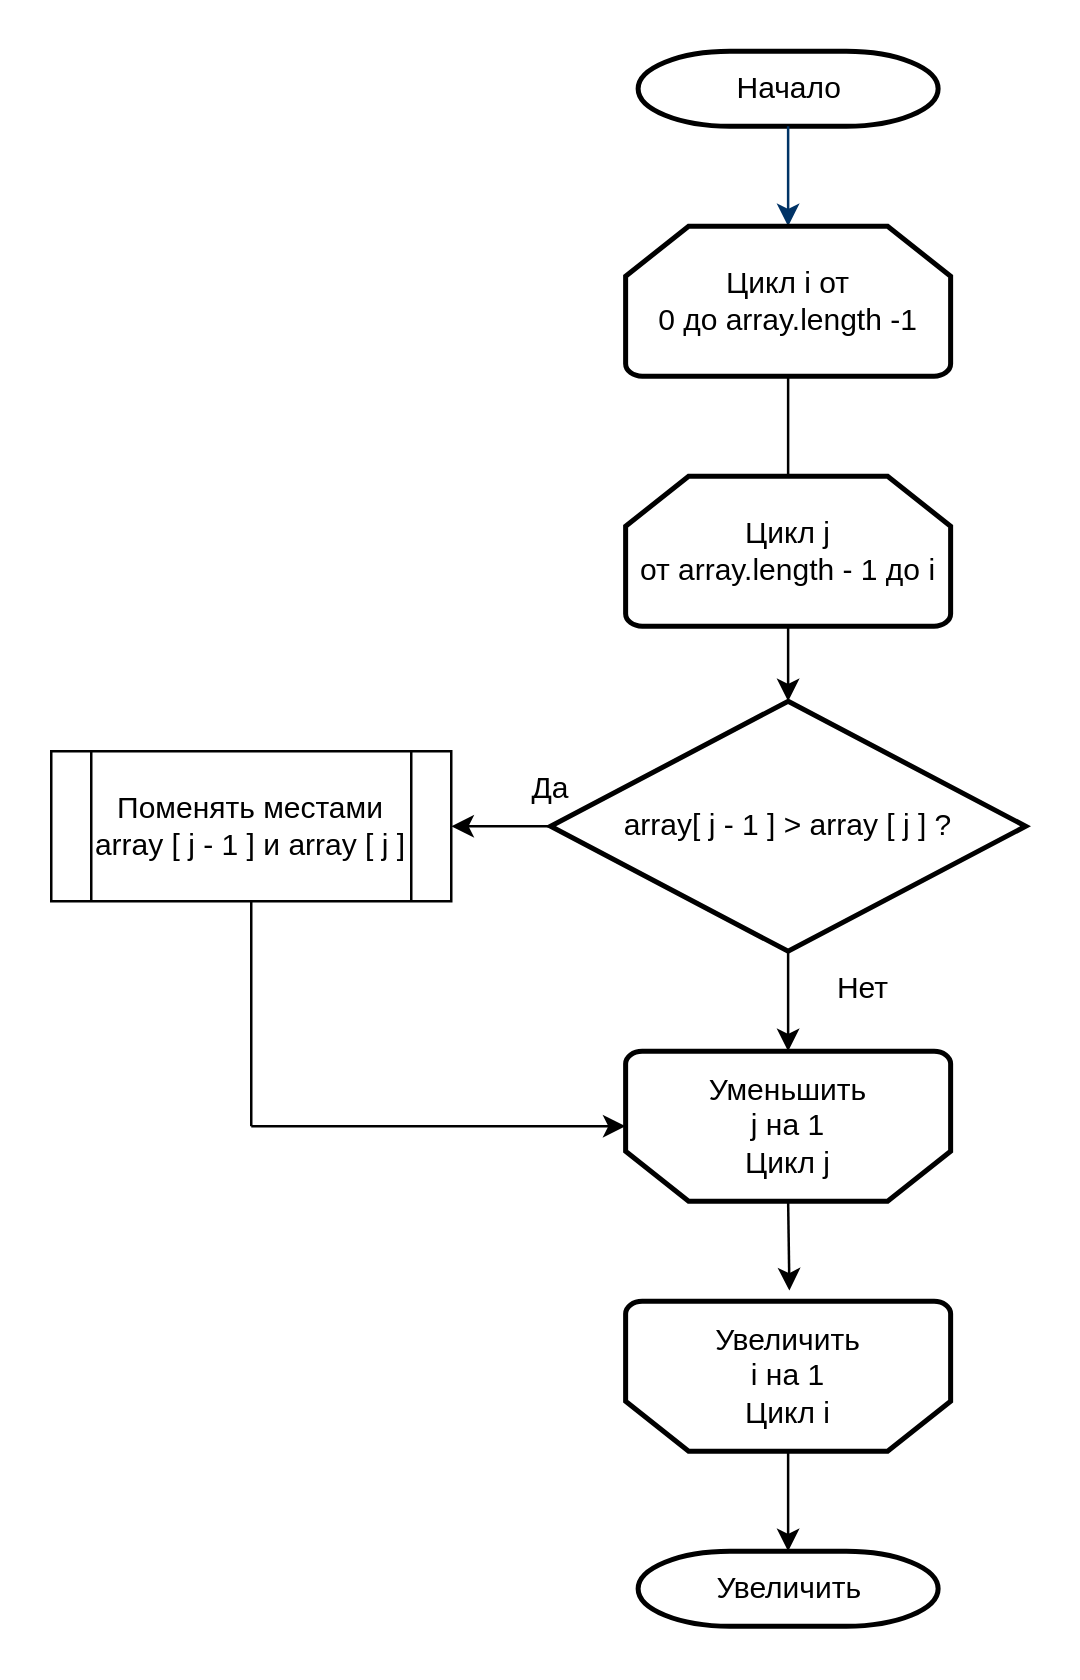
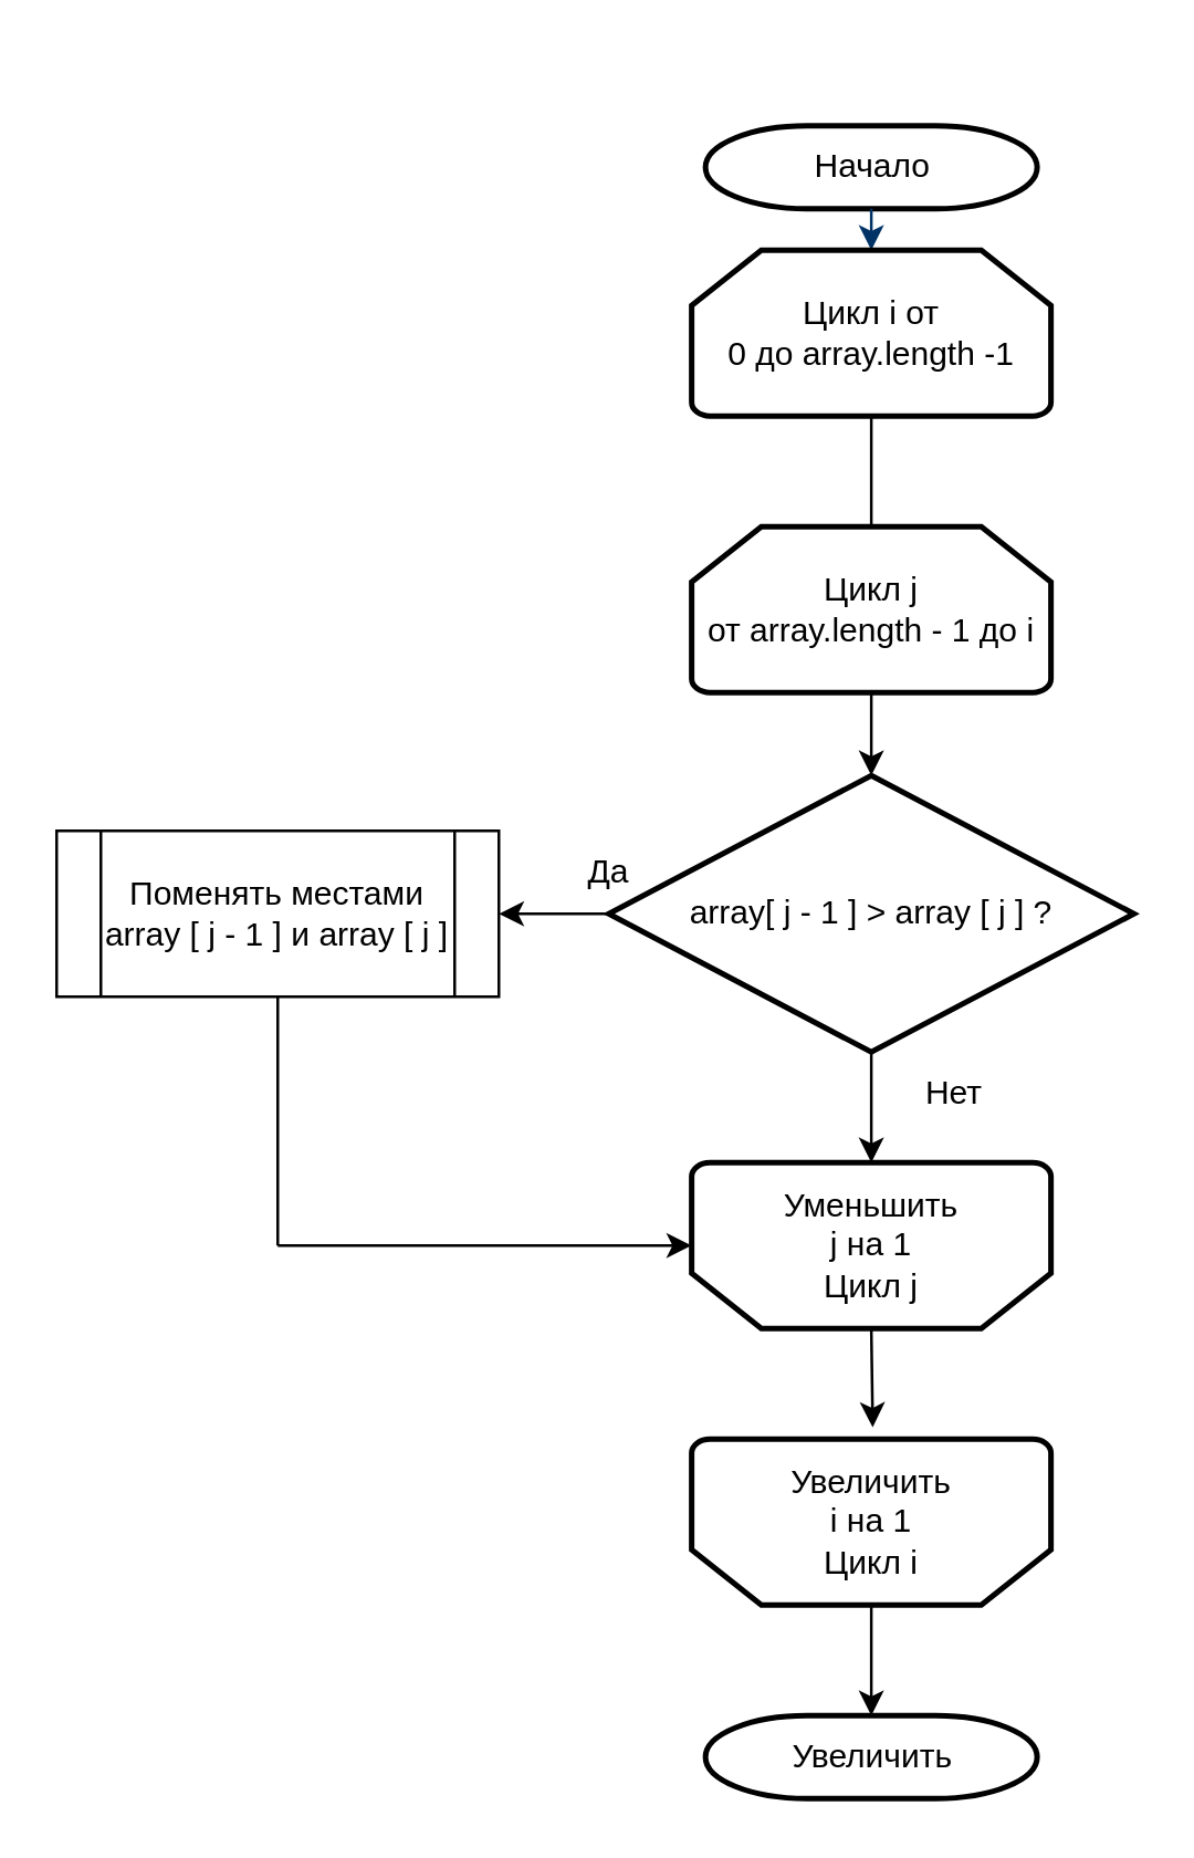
  <mxCell id="0" />
  <mxCell id="1" parent="0" />
- <mxCell id="2" value="Начало" style="shape=mxgraph.flowchart.terminator;strokeWidth=2;gradientColor=none;gradientDirection=north;fontStyle=0;html=1;" parent="1" vertex="1"><mxGeometry x="254.75" y="20" width="120" height="30" as="geometry" /></mxCell>
+ <mxCell id="2" value="Начало" style="shape=mxgraph.flowchart.terminator;strokeWidth=2;gradientColor=none;gradientDirection=north;fontStyle=0;html=1;" parent="1" vertex="1"><mxGeometry x="254.75" y="45" width="120" height="30" as="geometry" /></mxCell>
  <mxCell id="3" style="fontStyle=1;strokeColor=#003366;strokeWidth=1;html=1;" parent="1" source="2" edge="1"><mxGeometry relative="1" as="geometry"><mxPoint x="314.75" y="90" as="targetPoint" /></mxGeometry></mxCell>
  <mxCell id="4" value="Цикл i от&lt;br&gt;0 до array.length -1" style="strokeWidth=2;html=1;shape=mxgraph.flowchart.loop_limit;whiteSpace=wrap;" vertex="1" parent="1"><mxGeometry x="249.75" y="90" width="130" height="60" as="geometry" /></mxCell>
  <mxCell id="5" value="Цикл j&lt;br&gt;от array.length - 1 до i" style="strokeWidth=2;html=1;shape=mxgraph.flowchart.loop_limit;whiteSpace=wrap;" vertex="1" parent="1"><mxGeometry x="249.75" y="190" width="130" height="60" as="geometry" /></mxCell>
  <mxCell id="6" value="Уменьшить&lt;br&gt;j на 1&lt;br&gt;Цикл j" style="strokeWidth=2;html=1;shape=mxgraph.flowchart.loop_limit;whiteSpace=wrap;direction=west;" vertex="1" parent="1"><mxGeometry x="249.75" y="420" width="130" height="60" as="geometry" /></mxCell>
  <mxCell id="7" value="array[ j - 1 ] &amp;gt; array [ j ] ?" style="strokeWidth=2;html=1;shape=mxgraph.flowchart.decision;whiteSpace=wrap;" vertex="1" parent="1"><mxGeometry x="219.75" y="280" width="190" height="100" as="geometry" /></mxCell>
  <mxCell id="8" value="Увеличить&lt;br&gt;i на 1&lt;br&gt;Цикл i" style="strokeWidth=2;html=1;shape=mxgraph.flowchart.loop_limit;whiteSpace=wrap;direction=west;" vertex="1" parent="1"><mxGeometry x="249.75" y="520" width="130" height="60" as="geometry" /></mxCell>
  <mxCell id="9" value="" style="endArrow=none;html=1;rounded=0;exitX=0.5;exitY=1;exitDx=0;exitDy=0;exitPerimeter=0;entryX=0.5;entryY=0;entryDx=0;entryDy=0;entryPerimeter=0;" edge="1" parent="1" source="4" target="5"><mxGeometry width="50" height="50" relative="1" as="geometry"><mxPoint x="189.75" y="280" as="sourcePoint" /><mxPoint x="239.75" y="230" as="targetPoint" /></mxGeometry></mxCell>
  <mxCell id="10" value="" style="endArrow=classic;html=1;rounded=0;exitX=0.5;exitY=1;exitDx=0;exitDy=0;exitPerimeter=0;entryX=0.5;entryY=0;entryDx=0;entryDy=0;entryPerimeter=0;" edge="1" parent="1" source="5" target="7"><mxGeometry width="50" height="50" relative="1" as="geometry"><mxPoint x="189.75" y="280" as="sourcePoint" /><mxPoint x="239.75" y="230" as="targetPoint" /></mxGeometry></mxCell>
  <mxCell id="11" value="" style="endArrow=classic;html=1;rounded=0;exitX=0.5;exitY=1;exitDx=0;exitDy=0;exitPerimeter=0;entryX=0.5;entryY=1;entryDx=0;entryDy=0;entryPerimeter=0;" edge="1" parent="1" source="7" target="6"><mxGeometry width="50" height="50" relative="1" as="geometry"><mxPoint x="189.75" y="280" as="sourcePoint" /><mxPoint x="239.75" y="230" as="targetPoint" /></mxGeometry></mxCell>
  <mxCell id="12" value="" style="endArrow=classic;html=1;rounded=0;exitX=0.5;exitY=0;exitDx=0;exitDy=0;exitPerimeter=0;entryX=0.496;entryY=1.071;entryDx=0;entryDy=0;entryPerimeter=0;" edge="1" parent="1" source="6" target="8"><mxGeometry width="50" height="50" relative="1" as="geometry"><mxPoint x="189.75" y="420" as="sourcePoint" /><mxPoint x="239.75" y="370" as="targetPoint" /></mxGeometry></mxCell>
  <mxCell id="13" value="Увеличить" style="shape=mxgraph.flowchart.terminator;strokeWidth=2;gradientColor=none;gradientDirection=north;fontStyle=0;html=1;" vertex="1" parent="1"><mxGeometry x="254.75" y="620" width="120" height="30" as="geometry" /></mxCell>
  <mxCell id="14" value="" style="endArrow=classic;html=1;rounded=0;exitX=0.5;exitY=1;exitDx=0;exitDy=0;exitPerimeter=0;entryX=0.5;entryY=0;entryDx=0;entryDy=0;entryPerimeter=0;" edge="1" parent="1" target="13"><mxGeometry width="50" height="50" relative="1" as="geometry"><mxPoint x="314.75" y="580" as="sourcePoint" /><mxPoint x="474.75" y="580" as="targetPoint" /></mxGeometry></mxCell>
  <mxCell id="15" value="" style="endArrow=none;html=1;rounded=0;exitX=0.5;exitY=1;exitDx=0;exitDy=0;" edge="1" parent="1" source="19"><mxGeometry width="50" height="50" relative="1" as="geometry"><mxPoint x="79.75" y="420" as="sourcePoint" /><mxPoint x="100" y="450" as="targetPoint" /></mxGeometry></mxCell>
  <mxCell id="16" value="" style="endArrow=classic;html=1;rounded=0;entryX=1;entryY=0.5;entryDx=0;entryDy=0;entryPerimeter=0;" edge="1" parent="1" target="6"><mxGeometry width="50" height="50" relative="1" as="geometry"><mxPoint x="100" y="450" as="sourcePoint" /><mxPoint x="229.75" y="390" as="targetPoint" /></mxGeometry></mxCell>
  <mxCell id="17" value="Да" style="text;html=1;strokeColor=none;fillColor=none;align=center;verticalAlign=middle;whiteSpace=wrap;rounded=0;" vertex="1" parent="1"><mxGeometry x="189.75" y="300" width="60" height="30" as="geometry" /></mxCell>
  <mxCell id="18" value="Нет" style="text;html=1;strokeColor=none;fillColor=none;align=center;verticalAlign=middle;whiteSpace=wrap;rounded=0;" vertex="1" parent="1"><mxGeometry x="314.75" y="380" width="60" height="30" as="geometry" /></mxCell>
  <mxCell id="19" value="Поменять местами&lt;br&gt;array [ j - 1 ] и array [ j ]" style="shape=process;whiteSpace=wrap;html=1;backgroundOutline=1;" vertex="1" parent="1"><mxGeometry x="20" y="300" width="160" height="60" as="geometry" /></mxCell>
  <mxCell id="20" value="" style="endArrow=classic;html=1;rounded=0;exitX=0.5;exitY=1;exitDx=0;exitDy=0;entryX=1;entryY=0.5;entryDx=0;entryDy=0;" edge="1" parent="1" source="17" target="19"><mxGeometry width="50" height="50" relative="1" as="geometry"><mxPoint x="60" y="300" as="sourcePoint" /><mxPoint x="110" y="250" as="targetPoint" /></mxGeometry></mxCell>
